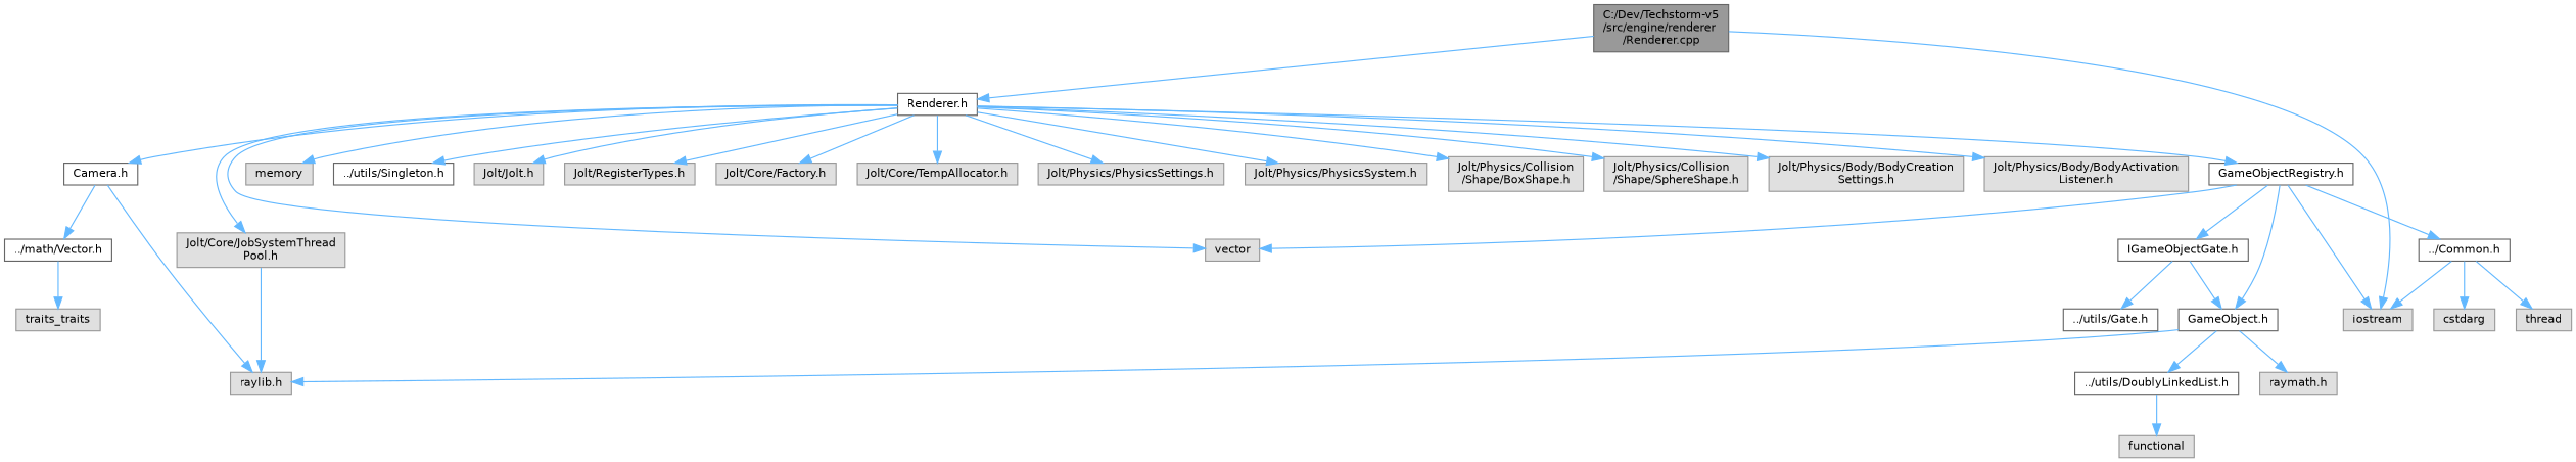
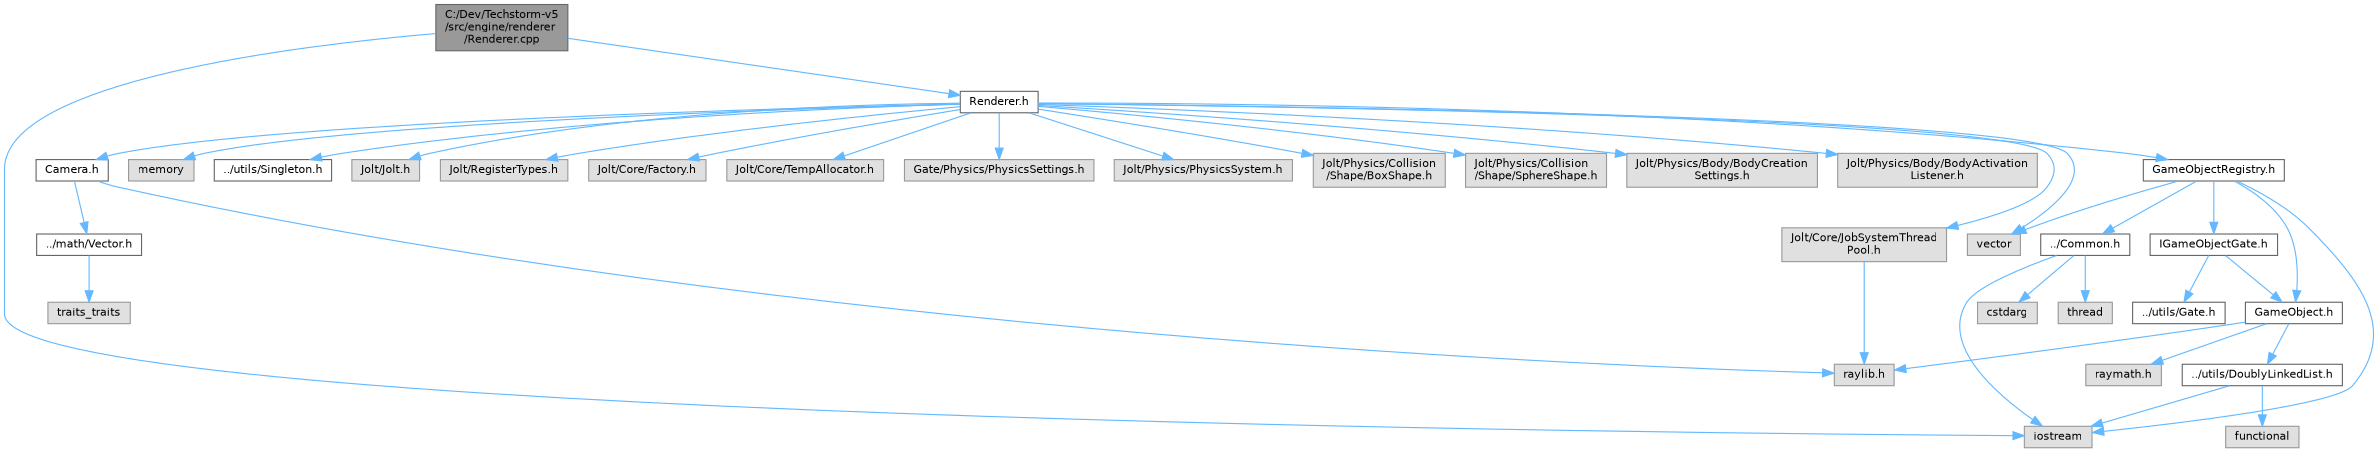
  digraph {
    node [color=grey60 fillcolor="#E0E0E0" fontname=Helvetica fontsize=10 shape=box style=filled]
    edge [color=steelblue1 fontname=Helvetica fontsize=10 labelfontname=Helvetica labelfontsize=10 style=solid]
    n1 [color=gray40 fillcolor=grey60 fontcolor=black height=0.2 label="C:/Dev/Techstorm-v5\l/src/engine/renderer\l/Renderer.cpp" width=0.4]
    n2 [color=grey40 fillcolor=white height=0.2 label="Renderer.h" width=0.4]
    n3 [height=0.2 label=iostream width=0.4]
    n4 [height=0.2 label=vector width=0.4]
    n5 [height=0.2 label=memory width=0.4]
    n6 [color=grey40 fillcolor=white height=0.2 label="../utils/Singleton.h" width=0.4]
    n7 [color=grey40 fillcolor=white height=0.2 label="GameObjectRegistry.h" width=0.4]
    n8 [color=grey40 fillcolor=white height=0.2 label="Camera.h" width=0.4]
    n9 [height=0.2 label="Jolt/Jolt.h" width=0.4]
    n10 [height=0.2 label="Jolt/RegisterTypes.h" width=0.4]
    n11 [height=0.2 label="Jolt/Core/Factory.h" width=0.4]
    n12 [height=0.2 label="Jolt/Core/TempAllocator.h" width=0.4]
    n13 [height=0.2 label="Jolt/Core/JobSystemThread\lPool.h" width=0.4]
-   n14 [height=0.2 label="Jolt/Physics/PhysicsSettings.h" width=0.4]
+   n14 [height=0.2 label="Gate/Physics/PhysicsSettings.h" width=0.4]
    n15 [height=0.2 label="Jolt/Physics/PhysicsSystem.h" width=0.4]
    n16 [height=0.2 label="Jolt/Physics/Collision\l/Shape/BoxShape.h" width=0.4]
    n17 [height=0.2 label="Jolt/Physics/Collision\l/Shape/SphereShape.h" width=0.4]
    n18 [height=0.2 label="Jolt/Physics/Body/BodyCreation\lSettings.h" width=0.4]
    n19 [height=0.2 label="Jolt/Physics/Body/BodyActivation\lListener.h" width=0.4]
    n20 [color=grey40 fillcolor=white height=0.2 label="GameObject.h" width=0.4]
    n21 [color=grey40 fillcolor=white height=0.2 label="../Common.h" width=0.4]
    n22 [color=grey40 fillcolor=white height=0.2 label="IGameObjectGate.h" width=0.4]
    n23 [height=0.2 label="raylib.h" width=0.4]
    n24 [color=grey40 fillcolor=white height=0.2 label="../math/Vector.h" width=0.4]
    n25 [height=0.2 label="raymath.h" width=0.4]
    n26 [color=grey40 fillcolor=white height=0.2 label="../utils/DoublyLinkedList.h" width=0.4]
    n27 [height=0.2 label=cstdarg width=0.4]
    n28 [height=0.2 label=thread width=0.4]
    n29 [color=grey40 fillcolor=white height=0.2 label="../utils/Gate.h" width=0.4]
    n30 [height=0.2 label=traits_traits width=0.4]
    n31 [height=0.2 label=functional width=0.4]
    n1 -> n2
    n1 -> n3
    n2 -> n4
    n2 -> n5
    n2 -> n6
    n2 -> n7
    n2 -> n8
    n2 -> n9
    n2 -> n10
    n2 -> n11
    n2 -> n12
    n2 -> n13
    n2 -> n14
    n2 -> n15
    n2 -> n16
    n2 -> n17
    n2 -> n18
    n2 -> n19
    n7 -> n3
    n7 -> n4
    n7 -> n20
    n7 -> n21
    n7 -> n22
    n8 -> n23
    n8 -> n24
    n13 -> n23
    n20 -> n23
    n20 -> n25
    n20 -> n26
    n21 -> n3
    n21 -> n27
    n21 -> n28
    n22 -> n20
    n22 -> n29
    n24 -> n30
+   n26 -> n3
    n26 -> n31
  }
